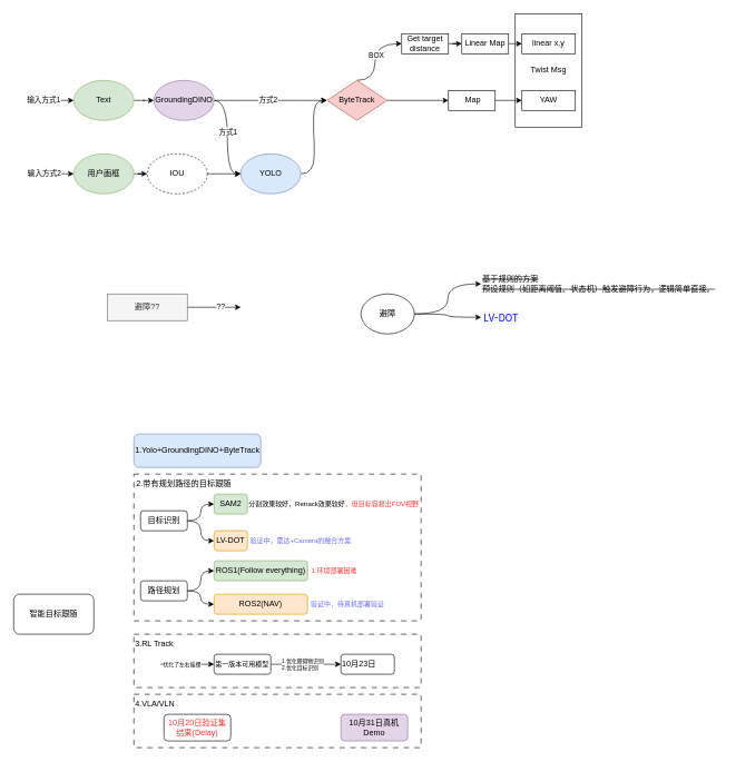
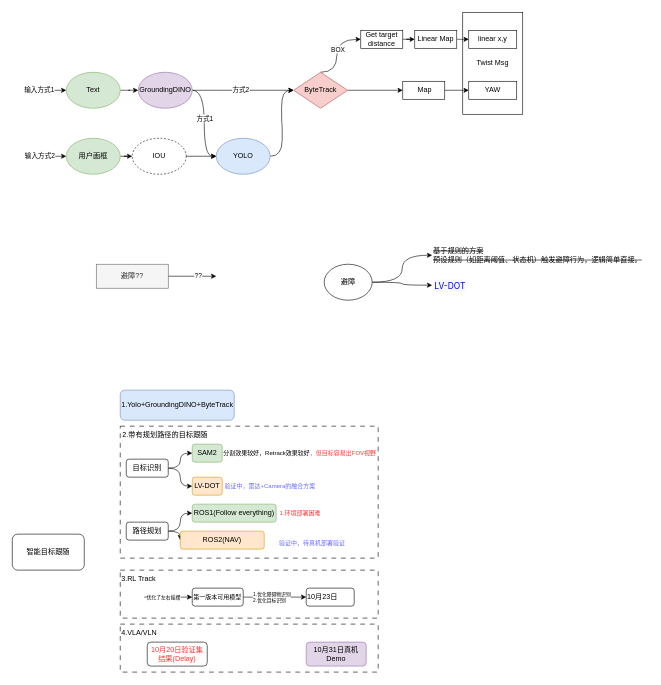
  <mxCell id="0" />
  <mxCell id="1" parent="0" />
  <mxCell id="2" value="" style="rounded=0;whiteSpace=wrap;html=1;labelBackgroundColor=none;fillColor=none;dashed=1;dashPattern=8 8;strokeWidth=1;" vertex="1" parent="1"><mxGeometry x="200" y="710" width="430" height="220" as="geometry" /></mxCell>
  <mxCell id="3" value="Twist Msg" style="rounded=0;whiteSpace=wrap;html=1;" parent="1" vertex="1"><mxGeometry x="771" y="20" width="100" height="170" as="geometry" /></mxCell>
  <mxCell id="4" value="" style="edgeStyle=orthogonalEdgeStyle;rounded=0;orthogonalLoop=1;jettySize=auto;html=1;curved=1;" parent="1" source="7" target="9" edge="1"><mxGeometry relative="1" as="geometry" /></mxCell>
  <mxCell id="5" style="edgeStyle=orthogonalEdgeStyle;curved=1;rounded=0;orthogonalLoop=1;jettySize=auto;html=1;exitX=0;exitY=0.5;exitDx=0;exitDy=0;startArrow=classic;startFill=1;endArrow=none;endFill=0;" parent="1" source="7" edge="1"><mxGeometry relative="1" as="geometry"><mxPoint x="50" y="260.238" as="targetPoint" /></mxGeometry></mxCell>
  <mxCell id="6" value="输入方式2" style="edgeLabel;html=1;align=center;verticalAlign=middle;resizable=0;points=[];" parent="5" vertex="1" connectable="0"><mxGeometry x="0.481" y="-1" relative="1" as="geometry"><mxPoint as="offset" /></mxGeometry></mxCell>
  <mxCell id="7" value="用户画框" style="ellipse;whiteSpace=wrap;html=1;fillColor=#d5e8d4;strokeColor=#82b366;" parent="1" vertex="1"><mxGeometry x="110" y="230" width="90" height="60" as="geometry" /></mxCell>
  <mxCell id="8" value="" style="edgeStyle=orthogonalEdgeStyle;curved=1;rounded=0;orthogonalLoop=1;jettySize=auto;html=1;" parent="1" source="9" target="13" edge="1"><mxGeometry relative="1" as="geometry" /></mxCell>
  <mxCell id="9" value="IOU" style="ellipse;whiteSpace=wrap;html=1;dashed=1;" parent="1" vertex="1"><mxGeometry x="220" y="230" width="90" height="60" as="geometry" /></mxCell>
  <mxCell id="10" value="" style="edgeStyle=orthogonalEdgeStyle;curved=1;rounded=0;orthogonalLoop=1;jettySize=auto;html=1;entryX=0;entryY=0.5;entryDx=0;entryDy=0;" parent="1" source="13" target="15" edge="1"><mxGeometry relative="1" as="geometry" /></mxCell>
  <mxCell id="11" style="edgeStyle=orthogonalEdgeStyle;curved=1;rounded=0;orthogonalLoop=1;jettySize=auto;html=1;exitX=0.5;exitY=0;exitDx=0;exitDy=0;entryX=0;entryY=0.5;entryDx=0;entryDy=0;" parent="1" source="15" target="28" edge="1"><mxGeometry relative="1" as="geometry"><Array as="points"><mxPoint x="561" y="120" /><mxPoint x="561" y="65" /></Array></mxGeometry></mxCell>
  <mxCell id="12" value="BOX" style="edgeLabel;html=1;align=center;verticalAlign=middle;resizable=0;points=[];" parent="11" vertex="1" connectable="0"><mxGeometry x="0.087" y="-1" relative="1" as="geometry"><mxPoint as="offset" /></mxGeometry></mxCell>
  <mxCell id="13" value="YOLO" style="ellipse;whiteSpace=wrap;html=1;fillColor=#dae8fc;strokeColor=#6c8ebf;" parent="1" vertex="1"><mxGeometry x="360" y="230" width="90" height="60" as="geometry" /></mxCell>
  <mxCell id="14" style="edgeStyle=orthogonalEdgeStyle;rounded=0;orthogonalLoop=1;jettySize=auto;html=1;exitX=1;exitY=0.5;exitDx=0;exitDy=0;entryX=0;entryY=0.5;entryDx=0;entryDy=0;" parent="1" source="15" target="35" edge="1"><mxGeometry relative="1" as="geometry" /></mxCell>
  <mxCell id="15" value="ByteTrack" style="rhombus;whiteSpace=wrap;html=1;fillColor=#f8cecc;strokeColor=#b85450;" parent="1" vertex="1"><mxGeometry x="489" y="120" width="90" height="60" as="geometry" /></mxCell>
  <mxCell id="16" value="" style="edgeStyle=orthogonalEdgeStyle;curved=1;rounded=0;orthogonalLoop=1;jettySize=auto;html=1;" parent="1" source="19" target="24" edge="1"><mxGeometry relative="1" as="geometry" /></mxCell>
  <mxCell id="17" style="edgeStyle=orthogonalEdgeStyle;curved=1;rounded=0;orthogonalLoop=1;jettySize=auto;html=1;exitX=0;exitY=0.5;exitDx=0;exitDy=0;startArrow=classic;startFill=1;endArrow=none;endFill=0;" parent="1" source="19" edge="1"><mxGeometry relative="1" as="geometry"><mxPoint x="50" y="150.238" as="targetPoint" /></mxGeometry></mxCell>
  <mxCell id="18" value="输入方式1" style="edgeLabel;html=1;align=center;verticalAlign=middle;resizable=0;points=[];" parent="17" vertex="1" connectable="0"><mxGeometry x="0.513" y="-2" relative="1" as="geometry"><mxPoint as="offset" /></mxGeometry></mxCell>
  <mxCell id="19" value="Text" style="ellipse;whiteSpace=wrap;html=1;fillColor=#d5e8d4;strokeColor=#82b366;" parent="1" vertex="1"><mxGeometry x="110" y="120" width="90" height="60" as="geometry" /></mxCell>
  <mxCell id="20" style="edgeStyle=orthogonalEdgeStyle;curved=1;rounded=0;orthogonalLoop=1;jettySize=auto;html=1;exitX=1;exitY=0.5;exitDx=0;exitDy=0;entryX=0;entryY=0.5;entryDx=0;entryDy=0;" parent="1" source="24" target="13" edge="1"><mxGeometry relative="1" as="geometry" /></mxCell>
  <mxCell id="21" value="方式1" style="edgeLabel;html=1;align=center;verticalAlign=middle;resizable=0;points=[];" parent="20" vertex="1" connectable="0"><mxGeometry x="-0.123" relative="1" as="geometry"><mxPoint as="offset" /></mxGeometry></mxCell>
  <mxCell id="22" style="edgeStyle=orthogonalEdgeStyle;curved=1;rounded=0;orthogonalLoop=1;jettySize=auto;html=1;exitX=1;exitY=0.5;exitDx=0;exitDy=0;entryX=0;entryY=0.5;entryDx=0;entryDy=0;" parent="1" source="24" target="15" edge="1"><mxGeometry relative="1" as="geometry" /></mxCell>
  <mxCell id="23" value="方式2" style="edgeLabel;html=1;align=center;verticalAlign=middle;resizable=0;points=[];" parent="22" vertex="1" connectable="0"><mxGeometry x="-0.058" y="1" relative="1" as="geometry"><mxPoint as="offset" /></mxGeometry></mxCell>
  <mxCell id="24" value="GroundingDINO" style="ellipse;whiteSpace=wrap;html=1;fillColor=#e1d5e7;strokeColor=#9673a6;" parent="1" vertex="1"><mxGeometry x="230" y="120" width="90" height="60" as="geometry" /></mxCell>
  <mxCell id="25" value="YAW" style="whiteSpace=wrap;html=1;" parent="1" vertex="1"><mxGeometry x="781" y="135" width="80" height="30" as="geometry" /></mxCell>
  <mxCell id="26" value="linear x,y" style="whiteSpace=wrap;html=1;" parent="1" vertex="1"><mxGeometry x="781" y="50" width="80" height="30" as="geometry" /></mxCell>
  <mxCell id="27" value="" style="edgeStyle=orthogonalEdgeStyle;curved=1;rounded=0;orthogonalLoop=1;jettySize=auto;html=1;" parent="1" source="28" target="30" edge="1"><mxGeometry relative="1" as="geometry" /></mxCell>
  <mxCell id="28" value="Get target distance" style="rounded=0;whiteSpace=wrap;html=1;" parent="1" vertex="1"><mxGeometry x="601" y="50" width="70" height="30" as="geometry" /></mxCell>
  <mxCell id="29" style="edgeStyle=orthogonalEdgeStyle;curved=1;rounded=0;orthogonalLoop=1;jettySize=auto;html=1;exitX=1;exitY=0.5;exitDx=0;exitDy=0;entryX=0;entryY=0.5;entryDx=0;entryDy=0;" parent="1" source="30" target="26" edge="1"><mxGeometry relative="1" as="geometry" /></mxCell>
  <mxCell id="30" value="Linear Map" style="rounded=0;whiteSpace=wrap;html=1;" parent="1" vertex="1"><mxGeometry x="691" y="50" width="70" height="30" as="geometry" /></mxCell>
  <mxCell id="31" style="edgeStyle=orthogonalEdgeStyle;curved=1;rounded=0;orthogonalLoop=1;jettySize=auto;html=1;exitX=1;exitY=0.5;exitDx=0;exitDy=0;" parent="1" source="33" edge="1"><mxGeometry relative="1" as="geometry"><mxPoint x="360" y="460" as="targetPoint" /></mxGeometry></mxCell>
  <mxCell id="32" value="??" style="edgeLabel;html=1;align=center;verticalAlign=middle;resizable=0;points=[];" parent="31" vertex="1" connectable="0"><mxGeometry x="0.238" y="2" relative="1" as="geometry"><mxPoint as="offset" /></mxGeometry></mxCell>
  <mxCell id="33" value="避障??" style="rounded=0;whiteSpace=wrap;html=1;fillColor=#f5f5f5;fontColor=#333333;strokeColor=#666666;" parent="1" vertex="1"><mxGeometry x="160" y="440" width="120" height="40" as="geometry" /></mxCell>
  <mxCell id="34" style="edgeStyle=orthogonalEdgeStyle;rounded=0;orthogonalLoop=1;jettySize=auto;html=1;exitX=1;exitY=0.5;exitDx=0;exitDy=0;" parent="1" source="35" target="25" edge="1"><mxGeometry relative="1" as="geometry" /></mxCell>
  <mxCell id="35" value="&amp;nbsp;Map" style="rounded=0;whiteSpace=wrap;html=1;" parent="1" vertex="1"><mxGeometry x="671" y="135" width="70" height="30" as="geometry" /></mxCell>
  <mxCell id="36" style="edgeStyle=orthogonalEdgeStyle;curved=1;rounded=0;orthogonalLoop=1;jettySize=auto;html=1;exitX=1;exitY=0.5;exitDx=0;exitDy=0;entryX=0;entryY=0.5;entryDx=0;entryDy=0;" parent="1" source="38" target="39" edge="1"><mxGeometry relative="1" as="geometry" /></mxCell>
  <mxCell id="37" style="edgeStyle=orthogonalEdgeStyle;curved=1;rounded=0;orthogonalLoop=1;jettySize=auto;html=1;exitX=1;exitY=0.5;exitDx=0;exitDy=0;entryX=0;entryY=0.5;entryDx=0;entryDy=0;" parent="1" source="38" target="40" edge="1"><mxGeometry relative="1" as="geometry" /></mxCell>
  <mxCell id="38" value="避障" style="ellipse;whiteSpace=wrap;html=1;" parent="1" vertex="1"><mxGeometry x="540" y="440" width="80" height="60" as="geometry" /></mxCell>
  <mxCell id="39" value="&lt;strike&gt;基于规则的方案&lt;br&gt;预设规则（如距离阈值、状态机）触发避障行为，逻辑简单直接。&lt;/strike&gt;" style="text;strokeColor=none;align=left;fillColor=none;html=1;verticalAlign=middle;whiteSpace=wrap;rounded=0;labelBorderColor=none;" parent="1" vertex="1"><mxGeometry x="720" y="410" width="360" height="30" as="geometry" /></mxCell>
  <mxCell id="40" value="&lt;a style=&quot;box-sizing: border-box; background-color: rgb(246, 248, 250); display: flex; align-items: center; min-width: 3ch; line-height: var(--text-body-lineHeight-medium, 1.429); border-radius: var(--borderRadius-medium); padding-inline: var(--base-size-6); padding-block: var(--base-size-4); font-weight: var(--base-text-weight-semibold); font-family: -apple-system, &amp;quot;system-ui&amp;quot;, &amp;quot;Segoe UI&amp;quot;, &amp;quot;Noto Sans&amp;quot;, Helvetica, Arial, sans-serif, &amp;quot;Apple Color Emoji&amp;quot;, &amp;quot;Segoe UI Emoji&amp;quot;; font-size: 14px; text-align: start; text-decoration-line: none !important;&quot; class=&quot;AppHeader-context-item&quot; data-view-component=&quot;true&quot; id=&quot;contextregion-repositorycrumb-lv-dot-link&quot; aria-current=&quot;page&quot; href=&quot;https://github.com/Zhefan-Xu/LV-DOT&quot; data-analytics-event=&quot;{&amp;quot;category&amp;quot;:&amp;quot;SiteHeaderComponent&amp;quot;,&amp;quot;action&amp;quot;:&amp;quot;context_region_crumb&amp;quot;,&amp;quot;label&amp;quot;:&amp;quot;LV-DOT&amp;quot;,&amp;quot;screen_size&amp;quot;:&amp;quot;full&amp;quot;}&quot; data-target=&quot;context-region-crumb.linkElement&quot;&gt;&lt;span style=&quot;box-sizing: border-box; display: inline-block; overflow: hidden; text-overflow: ellipsis; text-wrap: nowrap;&quot; class=&quot;AppHeader-context-item-label&quot; data-target=&quot;context-region-crumb.labelElement&quot;&gt;LV-DOT&lt;/span&gt;&lt;/a&gt;" style="text;strokeColor=none;align=center;fillColor=none;html=1;verticalAlign=middle;whiteSpace=wrap;rounded=0;" parent="1" vertex="1"><mxGeometry x="720" y="460" width="60" height="30" as="geometry" /></mxCell>
  <mxCell id="41" value="智能目标跟随" style="rounded=1;whiteSpace=wrap;html=1;" parent="1" vertex="1"><mxGeometry x="20" y="890" width="120" height="60" as="geometry" /></mxCell>
  <mxCell id="42" value="1.Yolo+GroundingDINO+ByteTrack" style="rounded=1;whiteSpace=wrap;html=1;align=left;fillColor=#dae8fc;strokeColor=#6c8ebf;" vertex="1" parent="1"><mxGeometry x="200" y="650" width="190" height="50" as="geometry" /></mxCell>
  <mxCell id="43" value="10月23日" style="rounded=1;whiteSpace=wrap;html=1;align=left;" vertex="1" parent="1"><mxGeometry x="510" y="980" width="80" height="30" as="geometry" /></mxCell>
  <mxCell id="44" value="SAM2" style="rounded=1;whiteSpace=wrap;html=1;align=center;fillColor=#d5e8d4;strokeColor=#82b366;" vertex="1" parent="1"><mxGeometry x="320" y="740" width="50" height="30" as="geometry" /></mxCell>
  <mxCell id="45" style="edgeStyle=orthogonalEdgeStyle;curved=1;rounded=0;orthogonalLoop=1;jettySize=auto;html=1;exitX=1;exitY=0.5;exitDx=0;exitDy=0;entryX=0;entryY=0.5;entryDx=0;entryDy=0;" edge="1" parent="1" source="47" target="44"><mxGeometry relative="1" as="geometry" /></mxCell>
  <mxCell id="46" style="edgeStyle=orthogonalEdgeStyle;curved=1;rounded=0;orthogonalLoop=1;jettySize=auto;html=1;exitX=1;exitY=0.5;exitDx=0;exitDy=0;entryX=0;entryY=0.5;entryDx=0;entryDy=0;" edge="1" parent="1" source="47" target="51"><mxGeometry relative="1" as="geometry" /></mxCell>
  <mxCell id="47" value="目标识别" style="rounded=1;whiteSpace=wrap;html=1;" vertex="1" parent="1"><mxGeometry x="210" y="765" width="70" height="30" as="geometry" /></mxCell>
  <mxCell id="48" style="edgeStyle=orthogonalEdgeStyle;curved=1;rounded=0;orthogonalLoop=1;jettySize=auto;html=1;exitX=1;exitY=0.5;exitDx=0;exitDy=0;entryX=0;entryY=0.5;entryDx=0;entryDy=0;" edge="1" parent="1" source="50" target="52"><mxGeometry relative="1" as="geometry" /></mxCell>
  <mxCell id="49" style="edgeStyle=orthogonalEdgeStyle;curved=1;rounded=0;orthogonalLoop=1;jettySize=auto;html=1;exitX=1;exitY=0.5;exitDx=0;exitDy=0;entryX=0;entryY=0.5;entryDx=0;entryDy=0;" edge="1" parent="1" source="50" target="53"><mxGeometry relative="1" as="geometry" /></mxCell>
  <mxCell id="50" value="路径规划" style="rounded=1;whiteSpace=wrap;html=1;" vertex="1" parent="1"><mxGeometry x="210" y="870" width="70" height="30" as="geometry" /></mxCell>
  <mxCell id="51" value="LV-DOT" style="rounded=1;whiteSpace=wrap;html=1;align=center;fillColor=#ffe6cc;strokeColor=#d79b00;" vertex="1" parent="1"><mxGeometry x="320" y="795" width="50" height="30" as="geometry" /></mxCell>
  <mxCell id="52" value="ROS1(Follow everything)" style="rounded=1;whiteSpace=wrap;html=1;align=center;fillColor=#d5e8d4;strokeColor=#82b366;" vertex="1" parent="1"><mxGeometry x="320" y="840" width="140" height="30" as="geometry" /></mxCell>
- <mxCell id="53" value="ROS2(NAV)" style="rounded=1;whiteSpace=wrap;html=1;align=center;fillColor=#ffe6cc;strokeColor=#d79b00;" vertex="1" parent="1"><mxGeometry x="320" y="890" width="140" height="30" as="geometry" /></mxCell>
+ <mxCell id="53" value="ROS2(NAV)" style="rounded=1;whiteSpace=wrap;html=1;align=center;fillColor=#ffe6cc;strokeColor=#d79b00;" vertex="1" parent="1"><mxGeometry x="300" y="885" width="140" height="30" as="geometry" /></mxCell>
  <mxCell id="54" value="1.环境部署困难" style="text;strokeColor=none;align=center;fillColor=none;html=1;verticalAlign=middle;whiteSpace=wrap;rounded=0;fontStyle=0;fontColor=#FF3333;fontSize=10;" vertex="1" parent="1"><mxGeometry x="460" y="840" width="80" height="30" as="geometry" /></mxCell>
  <mxCell id="55" value="&lt;font style=&quot;color: rgb(0, 0, 0);&quot;&gt;分割效果较好，Retrack效果较好&lt;/font&gt;，但目标容易出FOV视野" style="text;strokeColor=none;align=left;fillColor=none;html=1;verticalAlign=middle;whiteSpace=wrap;rounded=0;fontStyle=0;fontColor=#FF3333;fontSize=10;" vertex="1" parent="1"><mxGeometry x="370" y="740" width="260" height="30" as="geometry" /></mxCell>
  <mxCell id="56" value="验证中，雷达+Camera的融合方案" style="text;strokeColor=none;align=center;fillColor=none;html=1;verticalAlign=middle;whiteSpace=wrap;rounded=0;fontStyle=0;fontColor=#6666FF;fontSize=10;" vertex="1" parent="1"><mxGeometry x="370" y="795" width="160" height="30" as="geometry" /></mxCell>
  <mxCell id="57" value="验证中，待真机部署验证" style="text;strokeColor=none;align=center;fillColor=none;html=1;verticalAlign=middle;whiteSpace=wrap;rounded=0;fontStyle=0;fontColor=#6666FF;fontSize=10;" vertex="1" parent="1"><mxGeometry x="460" y="890" width="120" height="30" as="geometry" /></mxCell>
  <mxCell id="58" value="2.带有规划路径的目标跟随" style="text;strokeColor=none;align=center;fillColor=none;html=1;verticalAlign=middle;whiteSpace=wrap;rounded=0;" vertex="1" parent="1"><mxGeometry x="200" y="710" width="150" height="30" as="geometry" /></mxCell>
  <mxCell id="59" style="edgeStyle=orthogonalEdgeStyle;curved=1;rounded=0;orthogonalLoop=1;jettySize=auto;html=1;exitX=0;exitY=0.5;exitDx=0;exitDy=0;startArrow=classic;startFill=1;endArrow=none;endFill=0;" edge="1" parent="1" source="63"><mxGeometry relative="1" as="geometry"><mxPoint x="240" y="994.95" as="targetPoint" /><mxPoint x="350" y="994.76" as="sourcePoint" /></mxGeometry></mxCell>
  <mxCell id="60" value="优化了左右摇摆" style="edgeLabel;html=1;align=center;verticalAlign=middle;resizable=0;points=[];fontSize=8;" vertex="1" connectable="0" parent="59"><mxGeometry x="0.414" relative="1" as="geometry"><mxPoint x="8" as="offset" /></mxGeometry></mxCell>
  <mxCell id="61" style="edgeStyle=orthogonalEdgeStyle;curved=1;rounded=0;orthogonalLoop=1;jettySize=auto;html=1;exitX=1;exitY=0.5;exitDx=0;exitDy=0;entryX=0;entryY=0.5;entryDx=0;entryDy=0;" edge="1" parent="1" source="63" target="43"><mxGeometry relative="1" as="geometry" /></mxCell>
  <mxCell id="62" value="1.优化障碍物识别&lt;br&gt;2.优化目标识别" style="edgeLabel;html=1;align=left;verticalAlign=middle;resizable=0;points=[];fontSize=8;" vertex="1" connectable="0" parent="61"><mxGeometry x="-0.109" y="-1" relative="1" as="geometry"><mxPoint x="-32" y="-1" as="offset" /></mxGeometry></mxCell>
  <mxCell id="63" value="第一版本可用模型" style="rounded=1;whiteSpace=wrap;html=1;align=left;fontSize=10;" vertex="1" parent="1"><mxGeometry x="320" y="980" width="85" height="30" as="geometry" /></mxCell>
  <mxCell id="64" value="" style="rounded=0;whiteSpace=wrap;html=1;labelBackgroundColor=none;fillColor=none;dashed=1;dashPattern=8 8;strokeWidth=1;" vertex="1" parent="1"><mxGeometry x="200" y="950" width="430" height="80" as="geometry" /></mxCell>
  <mxCell id="65" value="3.RL Track" style="text;strokeColor=none;align=left;fillColor=none;html=1;verticalAlign=middle;whiteSpace=wrap;rounded=0;" vertex="1" parent="1"><mxGeometry x="200" y="950" width="150" height="30" as="geometry" /></mxCell>
  <mxCell id="66" value="" style="rounded=0;whiteSpace=wrap;html=1;labelBackgroundColor=none;fillColor=none;dashed=1;dashPattern=8 8;strokeWidth=1;" vertex="1" parent="1"><mxGeometry x="200" y="1040" width="430" height="80" as="geometry" /></mxCell>
  <mxCell id="67" value="4.VLA/VLN" style="text;strokeColor=none;align=left;fillColor=none;html=1;verticalAlign=middle;whiteSpace=wrap;rounded=0;" vertex="1" parent="1"><mxGeometry x="200" y="1040" width="150" height="30" as="geometry" /></mxCell>
  <mxCell id="68" value="10月20日验证集结果(Delay)" style="rounded=1;whiteSpace=wrap;html=1;fontColor=#FF3333;" vertex="1" parent="1"><mxGeometry x="245" y="1070" width="100" height="40" as="geometry" /></mxCell>
  <mxCell id="69" value="10月31日真机Demo" style="rounded=1;whiteSpace=wrap;html=1;fillColor=#e1d5e7;strokeColor=#9673a6;" vertex="1" parent="1"><mxGeometry x="510" y="1070" width="100" height="40" as="geometry" /></mxCell>
